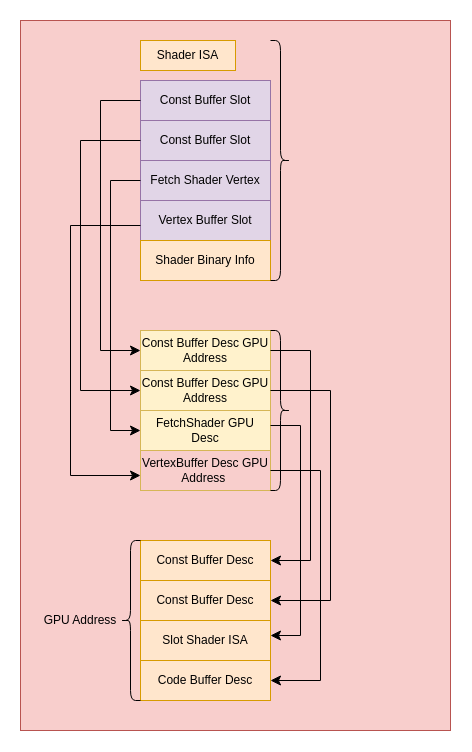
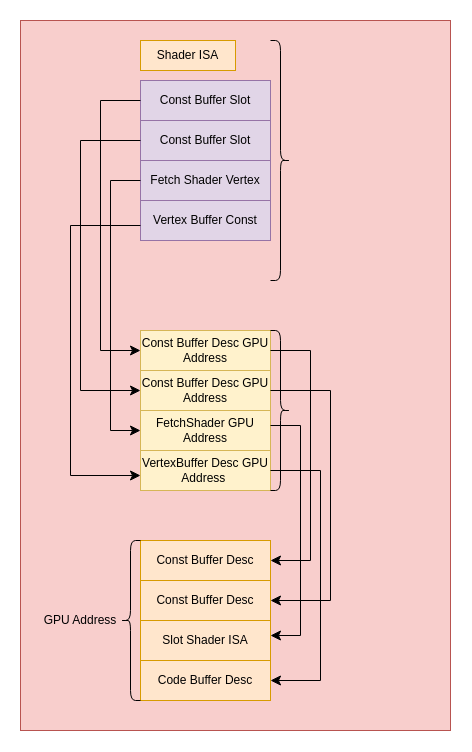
  <mxCell id="0" />
  <mxCell id="1" parent="0" />
  <mxCell id="2" value="" style="rounded=0;whiteSpace=wrap;html=1;fillColor=#f8cecc;strokeColor=#b85450;" vertex="1" parent="1"><mxGeometry x="20" y="20" width="430" height="710" as="geometry" /></mxCell>
  <mxCell id="3" value="Shader ISA" style="rounded=0;whiteSpace=wrap;html=1;fontSize=12;fillColor=#ffe6cc;strokeColor=#d79b00;" vertex="1" parent="1"><mxGeometry x="140" y="40" width="95" height="30" as="geometry" /></mxCell>
  <mxCell id="4" value="Const Buffer Slot" style="rounded=0;whiteSpace=wrap;html=1;fontSize=12;fillColor=#e1d5e7;strokeColor=#9673a6;" vertex="1" parent="1"><mxGeometry x="140" y="80" width="130" height="40" as="geometry" /></mxCell>
  <mxCell id="5" value="Const Buffer Slot" style="rounded=0;whiteSpace=wrap;html=1;fontSize=12;fillColor=#e1d5e7;strokeColor=#9673a6;" vertex="1" parent="1"><mxGeometry x="140" y="120" width="130" height="40" as="geometry" /></mxCell>
  <mxCell id="6" value="Fetch Shader Vertex" style="rounded=0;whiteSpace=wrap;html=1;fontSize=12;fillColor=#e1d5e7;strokeColor=#9673a6;" vertex="1" parent="1"><mxGeometry x="140" y="160" width="130" height="40" as="geometry" /></mxCell>
- <mxCell id="7" value="Vertex Buffer Slot" style="rounded=0;whiteSpace=wrap;html=1;fontSize=12;fillColor=#e1d5e7;strokeColor=#9673a6;" vertex="1" parent="1"><mxGeometry x="140" y="200" width="130" height="40" as="geometry" /></mxCell>
- <mxCell id="8" value="Shader Binary Info" style="rounded=0;whiteSpace=wrap;html=1;fontSize=12;fillColor=#ffe6cc;strokeColor=#d79b00;" vertex="1" parent="1"><mxGeometry x="140" y="240" width="130" height="40" as="geometry" /></mxCell>
+ <mxCell id="7" value="Vertex Buffer Const" style="rounded=0;whiteSpace=wrap;html=1;fontSize=12;fillColor=#e1d5e7;strokeColor=#9673a6;" vertex="1" parent="1"><mxGeometry x="140" y="200" width="130" height="40" as="geometry" /></mxCell>
  <mxCell id="9" value="Const Buffer Desc GPU Address" style="rounded=0;whiteSpace=wrap;html=1;fontSize=12;fillColor=#fff2cc;strokeColor=#d6b656;" vertex="1" parent="1"><mxGeometry x="140" y="330" width="130" height="40" as="geometry" /></mxCell>
  <mxCell id="10" value="Const Buffer Desc GPU Address" style="rounded=0;whiteSpace=wrap;html=1;fontSize=12;fillColor=#fff2cc;strokeColor=#d6b656;" vertex="1" parent="1"><mxGeometry x="140" y="370" width="130" height="40" as="geometry" /></mxCell>
- <mxCell id="11" value="FetchShader GPU Desc" style="rounded=0;whiteSpace=wrap;html=1;fontSize=12;fillColor=#fff2cc;strokeColor=#d6b656;" vertex="1" parent="1"><mxGeometry x="140" y="410" width="130" height="40" as="geometry" /></mxCell>
- <mxCell id="12" value="VertexBuffer Desc GPU Address&amp;nbsp;" style="rounded=0;whiteSpace=wrap;html=1;fontSize=12;fillColor=#f8cecc;strokeColor=#d6b656;" vertex="1" parent="1"><mxGeometry x="140" y="450" width="130" height="40" as="geometry" /></mxCell>
+ <mxCell id="11" value="FetchShader GPU Address" style="rounded=0;whiteSpace=wrap;html=1;fontSize=12;fillColor=#fff2cc;strokeColor=#d6b656;" vertex="1" parent="1"><mxGeometry x="140" y="410" width="130" height="40" as="geometry" /></mxCell>
+ <mxCell id="12" value="VertexBuffer Desc GPU Address&amp;nbsp;" style="rounded=0;whiteSpace=wrap;html=1;fontSize=12;fillColor=#fff2cc;strokeColor=#d6b656;" vertex="1" parent="1"><mxGeometry x="140" y="450" width="130" height="40" as="geometry" /></mxCell>
  <mxCell id="13" value="Const Buffer Desc" style="rounded=0;whiteSpace=wrap;html=1;fontSize=12;fillColor=#ffe6cc;strokeColor=#d79b00;" vertex="1" parent="1"><mxGeometry x="140" y="540" width="130" height="40" as="geometry" /></mxCell>
  <mxCell id="14" value="Const Buffer Desc" style="rounded=0;whiteSpace=wrap;html=1;fontSize=12;fillColor=#ffe6cc;strokeColor=#d79b00;" vertex="1" parent="1"><mxGeometry x="140" y="580" width="130" height="40" as="geometry" /></mxCell>
  <mxCell id="15" value="Slot Shader ISA" style="rounded=0;whiteSpace=wrap;html=1;fontSize=12;fillColor=#ffe6cc;strokeColor=#d79b00;" vertex="1" parent="1"><mxGeometry x="140" y="620" width="130" height="40" as="geometry" /></mxCell>
  <mxCell id="16" value="Code Buffer Desc" style="rounded=0;whiteSpace=wrap;html=1;fontSize=12;fillColor=#ffe6cc;strokeColor=#d79b00;" vertex="1" parent="1"><mxGeometry x="140" y="660" width="130" height="40" as="geometry" /></mxCell>
  <mxCell id="17" value="" style="shape=curlyBracket;whiteSpace=wrap;html=1;rounded=1;flipH=1;labelPosition=right;verticalLabelPosition=middle;align=left;verticalAlign=middle;" vertex="1" parent="1"><mxGeometry x="270" y="40" width="20" height="240" as="geometry" /></mxCell>
  <mxCell id="18" value="" style="edgeStyle=segmentEdgeStyle;endArrow=classic;html=1;curved=0;rounded=0;endSize=8;startSize=8;exitX=0;exitY=0.5;exitDx=0;exitDy=0;entryX=0;entryY=0.5;entryDx=0;entryDy=0;" edge="1" parent="1" source="4" target="9"><mxGeometry width="50" height="50" relative="1" as="geometry"><mxPoint x="350" y="380" as="sourcePoint" /><mxPoint x="400" y="330" as="targetPoint" /><Array as="points"><mxPoint x="100" y="100" /><mxPoint x="100" y="350" /></Array></mxGeometry></mxCell>
  <mxCell id="19" value="" style="shape=curlyBracket;whiteSpace=wrap;html=1;rounded=1;flipH=1;labelPosition=right;verticalLabelPosition=middle;align=left;verticalAlign=middle;" vertex="1" parent="1"><mxGeometry x="270" y="330" width="20" height="160" as="geometry" /></mxCell>
  <mxCell id="20" value="" style="edgeStyle=segmentEdgeStyle;endArrow=classic;html=1;curved=0;rounded=0;endSize=8;startSize=8;" edge="1" parent="1" source="5" target="10"><mxGeometry width="50" height="50" relative="1" as="geometry"><mxPoint x="140" y="140" as="sourcePoint" /><mxPoint x="140" y="390" as="targetPoint" /><Array as="points"><mxPoint x="80" y="140" /><mxPoint x="80" y="390" /></Array></mxGeometry></mxCell>
  <mxCell id="21" value="" style="edgeStyle=segmentEdgeStyle;endArrow=classic;html=1;curved=0;rounded=0;endSize=8;startSize=8;" edge="1" parent="1"><mxGeometry width="50" height="50" relative="1" as="geometry"><mxPoint x="140" y="180" as="sourcePoint" /><mxPoint x="140" y="430" as="targetPoint" /><Array as="points"><mxPoint x="110" y="180" /><mxPoint x="110" y="430" /></Array></mxGeometry></mxCell>
  <mxCell id="22" value="" style="edgeStyle=segmentEdgeStyle;endArrow=classic;html=1;curved=0;rounded=0;endSize=8;startSize=8;" edge="1" parent="1"><mxGeometry width="50" height="50" relative="1" as="geometry"><mxPoint x="140" y="225" as="sourcePoint" /><mxPoint x="140" y="475" as="targetPoint" /><Array as="points"><mxPoint x="70" y="225" /><mxPoint x="70" y="475" /></Array></mxGeometry></mxCell>
  <mxCell id="23" value="" style="edgeStyle=segmentEdgeStyle;endArrow=classic;html=1;curved=0;rounded=0;endSize=8;startSize=8;exitX=1;exitY=0.5;exitDx=0;exitDy=0;entryX=1;entryY=0.5;entryDx=0;entryDy=0;" edge="1" parent="1" source="9" target="13"><mxGeometry width="50" height="50" relative="1" as="geometry"><mxPoint x="350" y="380" as="sourcePoint" /><mxPoint x="400" y="330" as="targetPoint" /><Array as="points"><mxPoint x="310" y="350" /><mxPoint x="310" y="560" /></Array></mxGeometry></mxCell>
  <mxCell id="24" value="" style="edgeStyle=segmentEdgeStyle;endArrow=classic;html=1;curved=0;rounded=0;endSize=8;startSize=8;exitX=1;exitY=0.5;exitDx=0;exitDy=0;entryX=1;entryY=0.5;entryDx=0;entryDy=0;" edge="1" parent="1"><mxGeometry width="50" height="50" relative="1" as="geometry"><mxPoint x="270" y="390" as="sourcePoint" /><mxPoint x="270" y="600" as="targetPoint" /><Array as="points"><mxPoint x="330" y="390" /><mxPoint x="330" y="600" /></Array></mxGeometry></mxCell>
  <mxCell id="25" value="" style="edgeStyle=segmentEdgeStyle;endArrow=classic;html=1;curved=0;rounded=0;endSize=8;startSize=8;exitX=1;exitY=0.5;exitDx=0;exitDy=0;entryX=1;entryY=0.5;entryDx=0;entryDy=0;" edge="1" parent="1"><mxGeometry width="50" height="50" relative="1" as="geometry"><mxPoint x="270" y="425" as="sourcePoint" /><mxPoint x="270" y="635" as="targetPoint" /><Array as="points"><mxPoint x="300" y="425" /><mxPoint x="300" y="635" /></Array></mxGeometry></mxCell>
  <mxCell id="26" value="" style="edgeStyle=segmentEdgeStyle;endArrow=classic;html=1;curved=0;rounded=0;endSize=8;startSize=8;exitX=1;exitY=0.5;exitDx=0;exitDy=0;entryX=1;entryY=0.5;entryDx=0;entryDy=0;" edge="1" parent="1"><mxGeometry width="50" height="50" relative="1" as="geometry"><mxPoint x="270" y="470" as="sourcePoint" /><mxPoint x="270" y="680" as="targetPoint" /><Array as="points"><mxPoint x="320" y="470" /><mxPoint x="320" y="680" /></Array></mxGeometry></mxCell>
  <mxCell id="27" value="" style="shape=curlyBracket;whiteSpace=wrap;html=1;rounded=1;labelPosition=left;verticalLabelPosition=middle;align=right;verticalAlign=middle;" vertex="1" parent="1"><mxGeometry x="120" y="540" width="20" height="160" as="geometry" /></mxCell>
  <mxCell id="28" value="GPU Address" style="text;html=1;align=center;verticalAlign=middle;whiteSpace=wrap;rounded=0;" vertex="1" parent="1"><mxGeometry x="30" y="605" width="100" height="30" as="geometry" /></mxCell>
